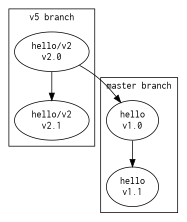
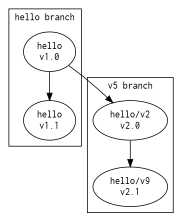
  digraph {
    node [fontname=Inconsolata]
    n1 [label="hello/v2\nv2.0"]
-   n2 [label="hello/v2\nv2.1"]
+   n2 [label="hello/v9\nv2.1"]
    n3 [label="hello\nv1.0"]
    n4 [label="hello\nv1.1"]
    subgraph cluster_1 {
      fontname=Inconsolata
      label="v5 branch"
      n1
      n2
    }
    subgraph cluster_2 {
      fontname=Inconsolata
-     label="master branch"
+     label="hello branch"
      n3
      n4
    }
    n1 -> n2
-   n1 -> n3
+   n3 -> n1
    n3 -> n4
  }
